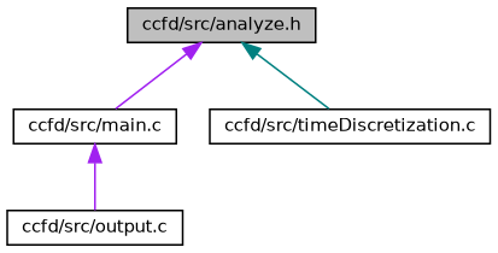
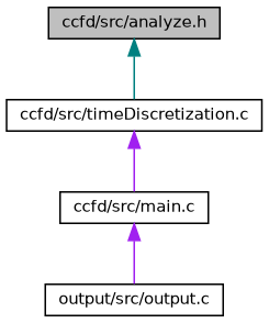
  digraph {
    node [color=black fillcolor=white fontname=Helvetica fontsize=10 shape=record style=filled]
    edge [color=purple dir=back fontname=Helvetica fontsize=10 labelfontname=Helvetica labelfontsize=10 style=solid]
    n1 [fillcolor=grey75 fontcolor=black height=0.2 label="ccfd/src/analyze.h" width=0.4]
    n2 [height=0.2 label="ccfd/src/main.c" width=0.4]
    n3 [height=0.2 label="ccfd/src/timeDiscretization.c" width=0.4]
-   n4 [height=0.2 label="ccfd/src/output.c" width=0.4]
-   n1 -> n2
+   n4 [height=0.2 label="output/src/output.c" width=0.4]
+   n3 -> n2
    n1 -> n3 [color=teal]
    n2 -> n4
  }
